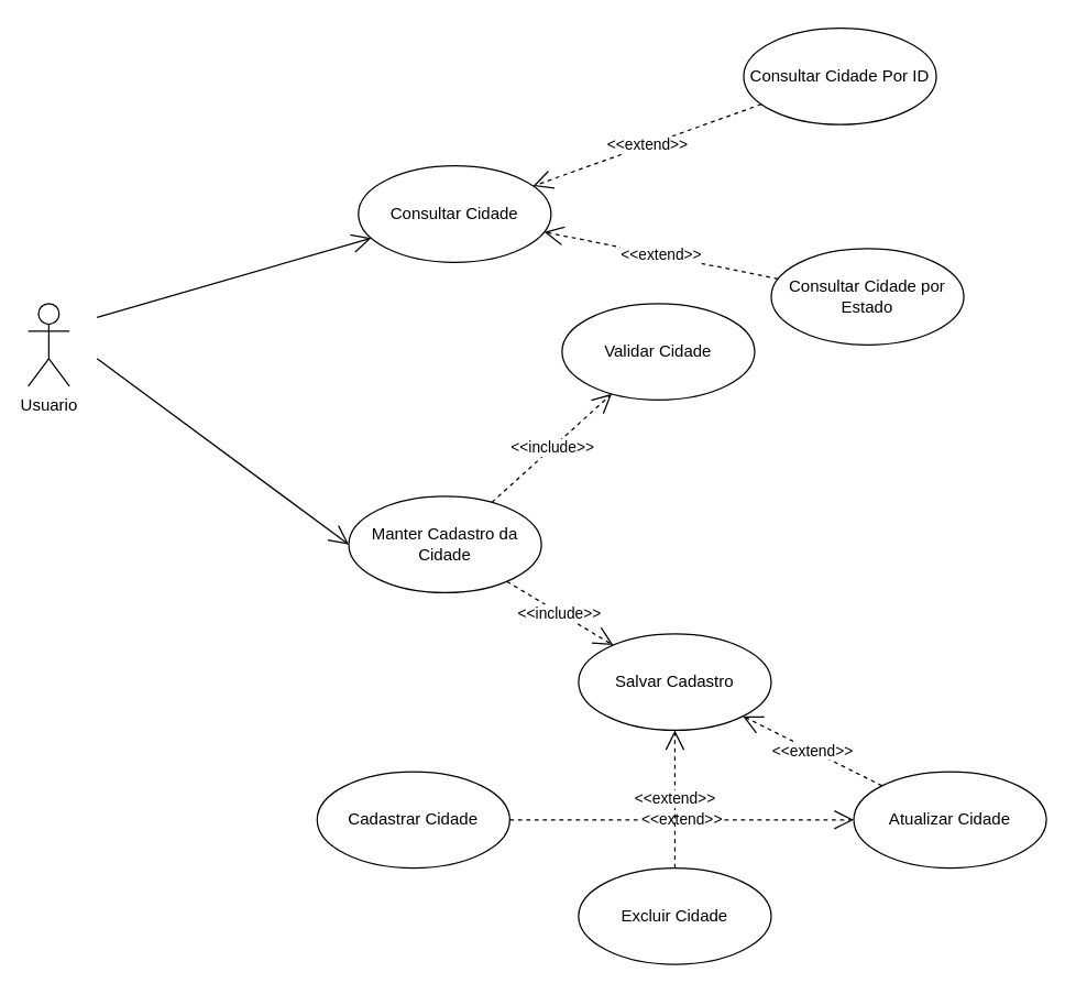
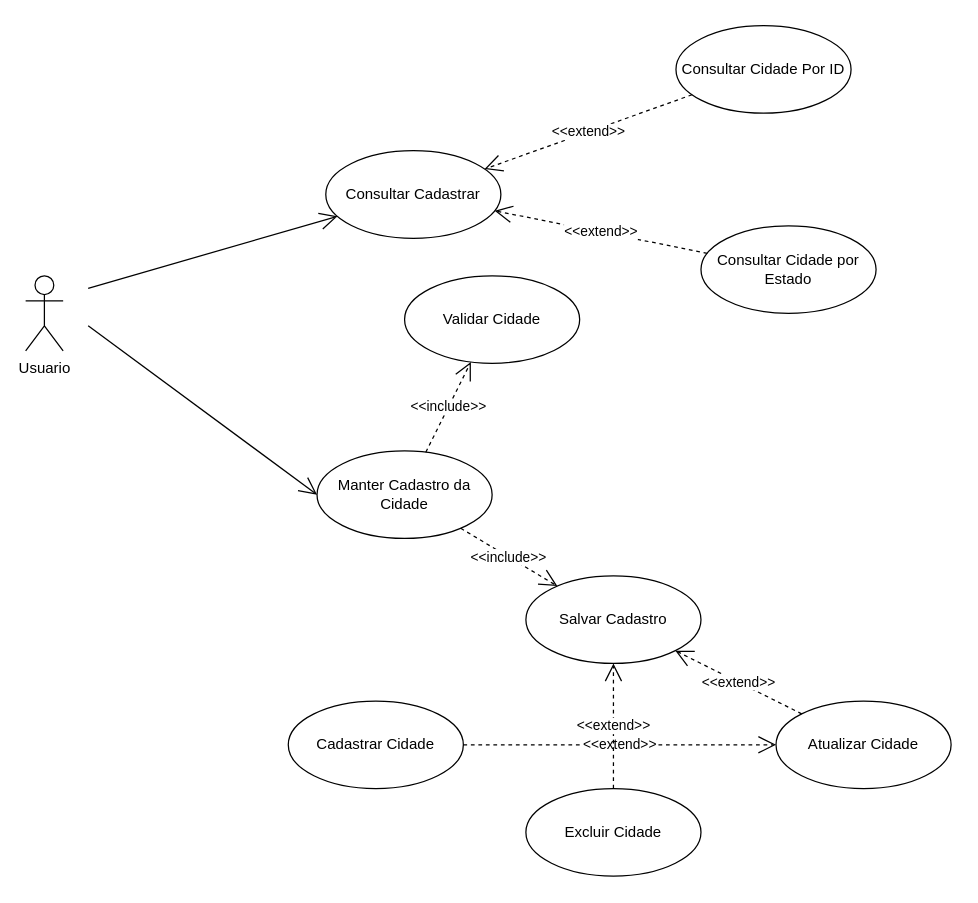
  <mxCell id="0" />
  <mxCell id="1" parent="0" />
  <mxCell id="2" value="Usuario" style="shape=umlActor;verticalLabelPosition=bottom;labelBackgroundColor=#ffffff;verticalAlign=top;html=1;" vertex="1" parent="1"><mxGeometry x="20" y="220" width="30" height="60" as="geometry" /></mxCell>
  <mxCell id="3" value="" style="endArrow=open;endFill=1;endSize=12;html=1;entryX=0;entryY=0.5;entryDx=0;entryDy=0;" edge="1" parent="1" target="4"><mxGeometry width="160" relative="1" as="geometry"><mxPoint x="70" y="260" as="sourcePoint" /><mxPoint x="195" y="250" as="targetPoint" /></mxGeometry></mxCell>
  <mxCell id="4" value="Manter Cadastro da Cidade" style="ellipse;whiteSpace=wrap;html=1;" vertex="1" parent="1"><mxGeometry x="253" y="360" width="140" height="70" as="geometry" /></mxCell>
  <mxCell id="5" value="" style="endArrow=open;endFill=1;endSize=12;html=1;" edge="1" parent="1" target="10"><mxGeometry width="160" relative="1" as="geometry"><mxPoint x="70" y="230" as="sourcePoint" /><mxPoint x="250" y="160" as="targetPoint" /></mxGeometry></mxCell>
- <mxCell id="6" value="Validar Cidade" style="ellipse;whiteSpace=wrap;html=1;" vertex="1" parent="1"><mxGeometry x="408" y="220" width="140" height="70" as="geometry" /></mxCell>
+ <mxCell id="6" value="Validar Cidade" style="ellipse;whiteSpace=wrap;html=1;" vertex="1" parent="1"><mxGeometry x="323" y="220" width="140" height="70" as="geometry" /></mxCell>
  <mxCell id="7" value="Consultar Cidade Por ID" style="ellipse;whiteSpace=wrap;html=1;" vertex="1" parent="1"><mxGeometry x="540" y="20" width="140" height="70" as="geometry" /></mxCell>
  <mxCell id="8" value="&amp;lt;&amp;lt;extend&amp;gt;&amp;gt;" style="endArrow=open;endSize=12;dashed=1;html=1;" edge="1" parent="1" source="7" target="10"><mxGeometry width="160" relative="1" as="geometry"><mxPoint x="390" y="150" as="sourcePoint" /><mxPoint x="470" y="240" as="targetPoint" /><mxPoint as="offset" /></mxGeometry></mxCell>
  <mxCell id="9" value="Atualizar Cidade" style="ellipse;whiteSpace=wrap;html=1;" vertex="1" parent="1"><mxGeometry x="620" y="560" width="140" height="70" as="geometry" /></mxCell>
- <mxCell id="10" value="Consultar Cidade" style="ellipse;whiteSpace=wrap;html=1;" vertex="1" parent="1"><mxGeometry x="260" y="120" width="140" height="70" as="geometry" /></mxCell>
+ <mxCell id="10" value="Consultar Cadastrar" style="ellipse;whiteSpace=wrap;html=1;" vertex="1" parent="1"><mxGeometry x="260" y="120" width="140" height="70" as="geometry" /></mxCell>
  <mxCell id="11" value="Excluir Cidade" style="ellipse;whiteSpace=wrap;html=1;" vertex="1" parent="1"><mxGeometry x="420" y="630" width="140" height="70" as="geometry" /></mxCell>
  <mxCell id="12" value="Salvar Cadastro" style="ellipse;whiteSpace=wrap;html=1;" vertex="1" parent="1"><mxGeometry x="420" y="460" width="140" height="70" as="geometry" /></mxCell>
  <mxCell id="13" value="Cadastrar Cidade" style="ellipse;whiteSpace=wrap;html=1;" vertex="1" parent="1"><mxGeometry x="230" y="560" width="140" height="70" as="geometry" /></mxCell>
  <mxCell id="14" value="&amp;lt;&amp;lt;include&amp;gt;&amp;gt;" style="endArrow=open;endSize=12;dashed=1;html=1;" edge="1" parent="1" source="4" target="6"><mxGeometry width="160" relative="1" as="geometry"><mxPoint x="590" y="310" as="sourcePoint" /><mxPoint x="440" y="310" as="targetPoint" /><mxPoint as="offset" /></mxGeometry></mxCell>
  <mxCell id="15" value="&amp;lt;&amp;lt;include&amp;gt;&amp;gt;" style="endArrow=open;endSize=12;dashed=1;html=1;" edge="1" parent="1" source="4" target="12"><mxGeometry width="160" relative="1" as="geometry"><mxPoint x="349.977" y="371.045" as="sourcePoint" /><mxPoint x="386.023" y="298.955" as="targetPoint" /><mxPoint as="offset" /></mxGeometry></mxCell>
  <mxCell id="16" value="&amp;lt;&amp;lt;extend&amp;gt;&amp;gt;" style="endArrow=open;endSize=12;dashed=1;html=1;" edge="1" parent="1" source="13" target="9"><mxGeometry width="160" relative="1" as="geometry"><mxPoint x="210" y="560" as="sourcePoint" /><mxPoint x="60" y="560" as="targetPoint" /><mxPoint as="offset" /></mxGeometry></mxCell>
  <mxCell id="17" value="&amp;lt;&amp;lt;extend&amp;gt;&amp;gt;" style="endArrow=open;endSize=12;dashed=1;html=1;" edge="1" parent="1" source="11" target="12"><mxGeometry width="160" relative="1" as="geometry"><mxPoint x="358.284" y="579.659" as="sourcePoint" /><mxPoint x="451.788" y="530.375" as="targetPoint" /><mxPoint as="offset" /></mxGeometry></mxCell>
  <mxCell id="18" value="&amp;lt;&amp;lt;extend&amp;gt;&amp;gt;" style="endArrow=open;endSize=12;dashed=1;html=1;" edge="1" parent="1" source="9" target="12"><mxGeometry width="160" relative="1" as="geometry"><mxPoint x="500" y="640" as="sourcePoint" /><mxPoint x="500" y="540" as="targetPoint" /><mxPoint as="offset" /></mxGeometry></mxCell>
  <mxCell id="19" value="Consultar Cidade por Estado" style="ellipse;whiteSpace=wrap;html=1;" vertex="1" parent="1"><mxGeometry x="560" y="180" width="140" height="70" as="geometry" /></mxCell>
  <mxCell id="20" value="&amp;lt;&amp;lt;extend&amp;gt;&amp;gt;" style="endArrow=open;endSize=12;dashed=1;html=1;" edge="1" parent="1" source="19" target="10"><mxGeometry width="160" relative="1" as="geometry"><mxPoint x="562.883" y="85.234" as="sourcePoint" /><mxPoint x="396.961" y="144.657" as="targetPoint" /><mxPoint as="offset" /></mxGeometry></mxCell>
